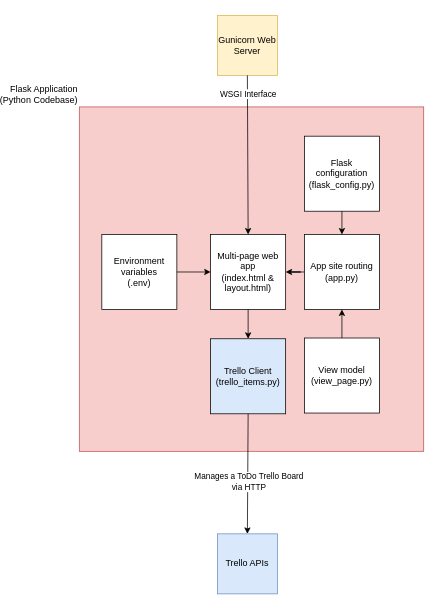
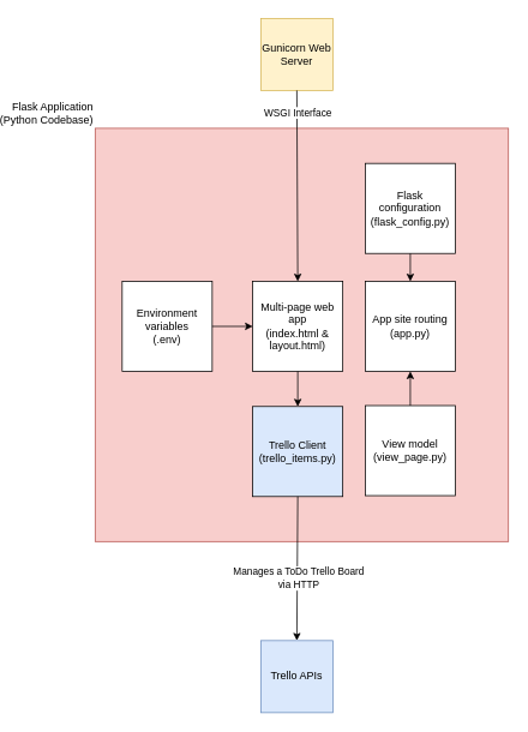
  <mxCell id="0" />
  <mxCell id="1" parent="0" />
  <mxCell id="2" value="Flask Application&lt;br&gt;(Python Codebase)" style="whiteSpace=wrap;html=1;aspect=fixed;fillColor=#f8cecc;strokeColor=#b85450;labelPosition=left;verticalLabelPosition=top;align=right;verticalAlign=bottom;" vertex="1" parent="1"><mxGeometry x="20" y="142" width="459" height="459" as="geometry" /></mxCell>
  <mxCell id="3" value="Trello APIs" style="whiteSpace=wrap;html=1;aspect=fixed;fillColor=#dae8fc;strokeColor=#6c8ebf;" vertex="1" parent="1"><mxGeometry x="204" y="711" width="80" height="80" as="geometry" /></mxCell>
  <mxCell id="4" value="Gunicorn Web Server" style="whiteSpace=wrap;html=1;aspect=fixed;fillColor=#fff2cc;strokeColor=#d6b656;" vertex="1" parent="1"><mxGeometry x="204" y="20" width="80" height="80" as="geometry" /></mxCell>
  <mxCell id="5" value="Multi-page web app &lt;br&gt;(index.html &amp;amp; layout.html)" style="whiteSpace=wrap;html=1;aspect=fixed;" vertex="1" parent="1"><mxGeometry x="195" y="312" width="100" height="100" as="geometry" /></mxCell>
  <mxCell id="6" value="Trello Client (trello_items.py)" style="whiteSpace=wrap;html=1;aspect=fixed;fillColor=#dae8fc;" vertex="1" parent="1"><mxGeometry x="195" y="451" width="100" height="100" as="geometry" /></mxCell>
  <mxCell id="7" value="Environment variables &lt;br&gt;(.env)" style="whiteSpace=wrap;html=1;aspect=fixed;" vertex="1" parent="1"><mxGeometry x="50" y="312" width="100" height="100" as="geometry" /></mxCell>
  <mxCell id="8" value="Flask configuration&lt;br&gt;(flask_config.py)" style="whiteSpace=wrap;html=1;aspect=fixed;" vertex="1" parent="1"><mxGeometry x="320" y="181" width="100" height="100" as="geometry" /></mxCell>
- <mxCell id="9" value="" style="edgeStyle=orthogonalEdgeStyle;rounded=0;orthogonalLoop=1;jettySize=auto;html=1;" edge="1" parent="1" source="10" target="5"><mxGeometry relative="1" as="geometry" /></mxCell>
  <mxCell id="10" value="App site routing (app.py)" style="whiteSpace=wrap;html=1;aspect=fixed;" vertex="1" parent="1"><mxGeometry x="320" y="312" width="100" height="100" as="geometry" /></mxCell>
  <mxCell id="11" value="View model&lt;br&gt;(view_page.py)" style="whiteSpace=wrap;html=1;aspect=fixed;" vertex="1" parent="1"><mxGeometry x="320" y="450" width="100" height="100" as="geometry" /></mxCell>
  <mxCell id="12" value="" style="endArrow=classic;html=1;rounded=0;entryX=0;entryY=0.5;entryDx=0;entryDy=0;exitX=1;exitY=0.5;exitDx=0;exitDy=0;" edge="1" parent="1" source="7" target="5"><mxGeometry width="50" height="50" relative="1" as="geometry"><mxPoint x="120" y="451" as="sourcePoint" /><mxPoint x="170" y="321" as="targetPoint" /></mxGeometry></mxCell>
  <mxCell id="13" value="" style="endArrow=classic;html=1;rounded=0;exitX=0.5;exitY=0;exitDx=0;exitDy=0;entryX=0.5;entryY=1;entryDx=0;entryDy=0;" edge="1" parent="1" source="11" target="10"><mxGeometry width="50" height="50" relative="1" as="geometry"><mxPoint x="30" y="381" as="sourcePoint" /><mxPoint x="80" y="331" as="targetPoint" /></mxGeometry></mxCell>
  <mxCell id="14" value="" style="endArrow=classic;html=1;rounded=0;entryX=0.5;entryY=0;entryDx=0;entryDy=0;exitX=0.5;exitY=1;exitDx=0;exitDy=0;" edge="1" parent="1" source="8" target="10"><mxGeometry width="50" height="50" relative="1" as="geometry"><mxPoint x="30" y="371" as="sourcePoint" /><mxPoint x="80" y="311" as="targetPoint" /></mxGeometry></mxCell>
  <mxCell id="15" value="" style="endArrow=classic;html=1;rounded=0;exitX=0.5;exitY=1;exitDx=0;exitDy=0;entryX=0.5;entryY=0;entryDx=0;entryDy=0;" edge="1" parent="1" source="5" target="6"><mxGeometry width="50" height="50" relative="1" as="geometry"><mxPoint x="30" y="361" as="sourcePoint" /><mxPoint x="80" y="311" as="targetPoint" /></mxGeometry></mxCell>
  <mxCell id="16" value="" style="endArrow=classic;html=1;rounded=0;entryX=0.5;entryY=0;entryDx=0;entryDy=0;exitX=0.5;exitY=1;exitDx=0;exitDy=0;" edge="1" parent="1" source="4" target="5"><mxGeometry width="50" height="50" relative="1" as="geometry"><mxPoint x="180" y="311" as="sourcePoint" /><mxPoint x="180" y="391" as="targetPoint" /><Array as="points" /></mxGeometry></mxCell>
  <mxCell id="17" value="WSGI Interface" style="edgeLabel;html=1;align=center;verticalAlign=middle;resizable=0;points=[];" connectable="0" vertex="1" parent="16"><mxGeometry x="-0.483" relative="1" as="geometry"><mxPoint y="-30" as="offset" /></mxGeometry></mxCell>
  <mxCell id="18" value="" style="endArrow=classic;html=1;rounded=0;entryX=0.5;entryY=0;entryDx=0;entryDy=0;exitX=0.5;exitY=1;exitDx=0;exitDy=0;" edge="1" parent="1" source="6" target="3"><mxGeometry width="50" height="50" relative="1" as="geometry"><mxPoint x="530" y="651" as="sourcePoint" /><mxPoint x="530" y="771" as="targetPoint" /><Array as="points" /></mxGeometry></mxCell>
  <mxCell id="19" value="Manages a ToDo Trello Board&lt;br&gt;via HTTP" style="edgeLabel;html=1;align=center;verticalAlign=middle;resizable=0;points=[];" connectable="0" vertex="1" parent="18"><mxGeometry x="0.025" y="2" relative="1" as="geometry"><mxPoint x="-1" y="8" as="offset" /></mxGeometry></mxCell>
